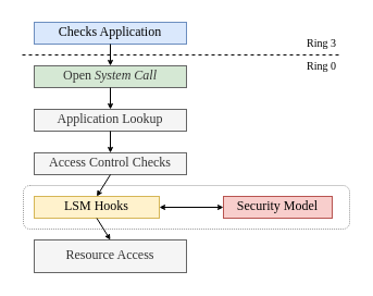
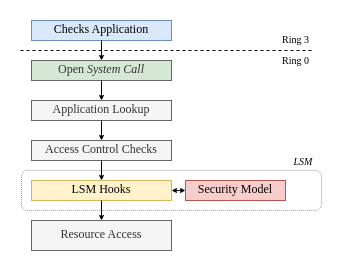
  <mxCell id="0" />
  <mxCell id="1" parent="0" />
  <mxCell id="2" value="" style="endArrow=none;dashed=1;html=1;" parent="1" edge="1"><mxGeometry width="50" height="50" relative="1" as="geometry"><mxPoint x="20" y="50" as="sourcePoint" /><mxPoint x="311" y="50" as="targetPoint" /></mxGeometry></mxCell>
  <mxCell id="3" value="Checks Application" style="rounded=0;whiteSpace=wrap;html=1;fillColor=#dae8fc;strokeColor=#6c8ebf;fontFamily=Linux Libertine O;spacingBottom=2;" parent="1" vertex="1"><mxGeometry x="31" y="20" width="140" height="20" as="geometry" /></mxCell>
  <mxCell id="4" value="Open &lt;i&gt;System Call&lt;/i&gt;" style="rounded=0;whiteSpace=wrap;html=1;fillColor=#d5e8d4;strokeColor=#666666;fontColor=#333333;fontFamily=Linux Libertine O;spacingBottom=2;" parent="1" vertex="1"><mxGeometry x="31" y="60" width="140" height="20" as="geometry" /></mxCell>
  <mxCell id="5" value="Application Lookup" style="rounded=0;whiteSpace=wrap;html=1;fillColor=#f5f5f5;strokeColor=#666666;fontColor=#333333;fontFamily=Linux Libertine O;spacingBottom=2;" parent="1" vertex="1"><mxGeometry x="31" y="100" width="140" height="20" as="geometry" /></mxCell>
  <mxCell id="6" value="Access Control Checks" style="rounded=0;whiteSpace=wrap;html=1;fillColor=#f5f5f5;strokeColor=#666666;fontColor=#333333;fontFamily=Linux Libertine O;spacingBottom=2;" parent="1" vertex="1"><mxGeometry x="31" y="140" width="140" height="20" as="geometry" /></mxCell>
- <mxCell id="7" value="LSM Hooks" style="rounded=0;whiteSpace=wrap;html=1;fillColor=#fff2cc;strokeColor=#d6b656;fontFamily=Linux Libertine O;spacingBottom=2;" parent="1" vertex="1"><mxGeometry x="31" y="180" width="115" height="20" as="geometry" /></mxCell>
+ <mxCell id="7" value="LSM Hooks" style="rounded=0;whiteSpace=wrap;html=1;fillColor=#fff2cc;strokeColor=#d6b656;fontFamily=Linux Libertine O;spacingBottom=2;" parent="1" vertex="1"><mxGeometry x="31" y="180" width="140" height="20" as="geometry" /></mxCell>
  <mxCell id="8" value="Resource Access" style="rounded=0;whiteSpace=wrap;html=1;fillColor=#f5f5f5;strokeColor=#666666;fontColor=#333333;fontFamily=Linux Libertine O;spacingBottom=2;" parent="1" vertex="1"><mxGeometry x="31" y="220" width="140" height="30" as="geometry" /></mxCell>
  <mxCell id="9" value="" style="endArrow=classic;html=1;exitX=0.5;exitY=1;exitDx=0;exitDy=0;entryX=0.5;entryY=0;entryDx=0;entryDy=0;endSize=3;" parent="1" source="3" target="4" edge="1"><mxGeometry width="50" height="50" relative="1" as="geometry"><mxPoint x="161" y="180" as="sourcePoint" /><mxPoint x="211" y="130" as="targetPoint" /></mxGeometry></mxCell>
  <mxCell id="10" value="" style="endArrow=classic;html=1;exitX=0.5;exitY=1;exitDx=0;exitDy=0;entryX=0.5;entryY=0;entryDx=0;entryDy=0;endSize=3;" parent="1" source="4" target="5" edge="1"><mxGeometry width="50" height="50" relative="1" as="geometry"><mxPoint x="161" y="180" as="sourcePoint" /><mxPoint x="211" y="130" as="targetPoint" /></mxGeometry></mxCell>
  <mxCell id="11" value="" style="endArrow=classic;html=1;exitX=0.5;exitY=1;exitDx=0;exitDy=0;entryX=0.5;entryY=0;entryDx=0;entryDy=0;endSize=3;" parent="1" source="5" target="6" edge="1"><mxGeometry width="50" height="50" relative="1" as="geometry"><mxPoint x="161" y="180" as="sourcePoint" /><mxPoint x="211" y="130" as="targetPoint" /></mxGeometry></mxCell>
  <mxCell id="12" value="" style="endArrow=classic;html=1;exitX=0.5;exitY=1;exitDx=0;exitDy=0;entryX=0.5;entryY=0;entryDx=0;entryDy=0;endSize=3;" parent="1" source="6" target="7" edge="1"><mxGeometry width="50" height="50" relative="1" as="geometry"><mxPoint x="161" y="180" as="sourcePoint" /><mxPoint x="211" y="130" as="targetPoint" /></mxGeometry></mxCell>
  <mxCell id="13" value="" style="endArrow=classic;html=1;exitX=0.5;exitY=1;exitDx=0;exitDy=0;entryX=0.5;entryY=0;entryDx=0;entryDy=0;endSize=3;" parent="1" source="7" target="8" edge="1"><mxGeometry width="50" height="50" relative="1" as="geometry"><mxPoint x="161" y="180" as="sourcePoint" /><mxPoint x="211" y="130" as="targetPoint" /></mxGeometry></mxCell>
- <mxCell id="14" value="Security Model" style="rounded=0;whiteSpace=wrap;html=1;fillColor=#f8cecc;strokeColor=#b85450;fontFamily=Linux Libertine O;spacingBottom=2;" parent="1" vertex="1"><mxGeometry x="205" y="180" width="100" height="20" as="geometry" /></mxCell>
+ <mxCell id="14" value="Security Model" style="rounded=0;whiteSpace=wrap;html=1;fillColor=#f8cecc;strokeColor=#b85450;fontFamily=Linux Libertine O;spacingBottom=2;" parent="1" vertex="1"><mxGeometry x="185" y="180" width="100" height="20" as="geometry" /></mxCell>
  <mxCell id="15" value="" style="endArrow=classic;startArrow=classic;html=1;exitX=1;exitY=0.5;exitDx=0;exitDy=0;entryX=0;entryY=0.5;entryDx=0;entryDy=0;endSize=3;startSize=3;" parent="1" source="7" target="14" edge="1"><mxGeometry width="50" height="50" relative="1" as="geometry"><mxPoint x="161" y="180" as="sourcePoint" /><mxPoint x="211" y="130" as="targetPoint" /></mxGeometry></mxCell>
  <mxCell id="16" value="Ring 3" style="text;html=1;strokeColor=none;fillColor=none;align=right;verticalAlign=middle;whiteSpace=wrap;rounded=0;fontFamily=Linux Libertine O;fontSize=10;spacingBottom=2;" parent="1" vertex="1"><mxGeometry x="271" y="30" width="40" height="20" as="geometry" /></mxCell>
  <mxCell id="17" value="Ring 0" style="text;html=1;strokeColor=none;fillColor=none;align=right;verticalAlign=middle;whiteSpace=wrap;rounded=0;fontFamily=Linux Libertine O;fontSize=10;spacingBottom=0;" parent="1" vertex="1"><mxGeometry x="271" y="50" width="40" height="20" as="geometry" /></mxCell>
  <mxCell id="18" value="" style="rounded=1;whiteSpace=wrap;html=1;fontFamily=Linux Libertine O;fontSize=10;align=right;fillColor=none;dashed=1;dashPattern=1 1;opacity=40;" parent="1" vertex="1"><mxGeometry x="21" y="170" width="300" height="40" as="geometry" /></mxCell>
+ <mxCell id="19" value="LSM" style="text;html=1;strokeColor=none;fillColor=none;align=center;verticalAlign=middle;whiteSpace=wrap;rounded=0;dashed=1;dashPattern=1 1;fontFamily=Linux Libertine O;fontSize=10;fontStyle=2" parent="1" vertex="1"><mxGeometry x="285" y="152" width="36" height="18" as="geometry" /></mxCell>
